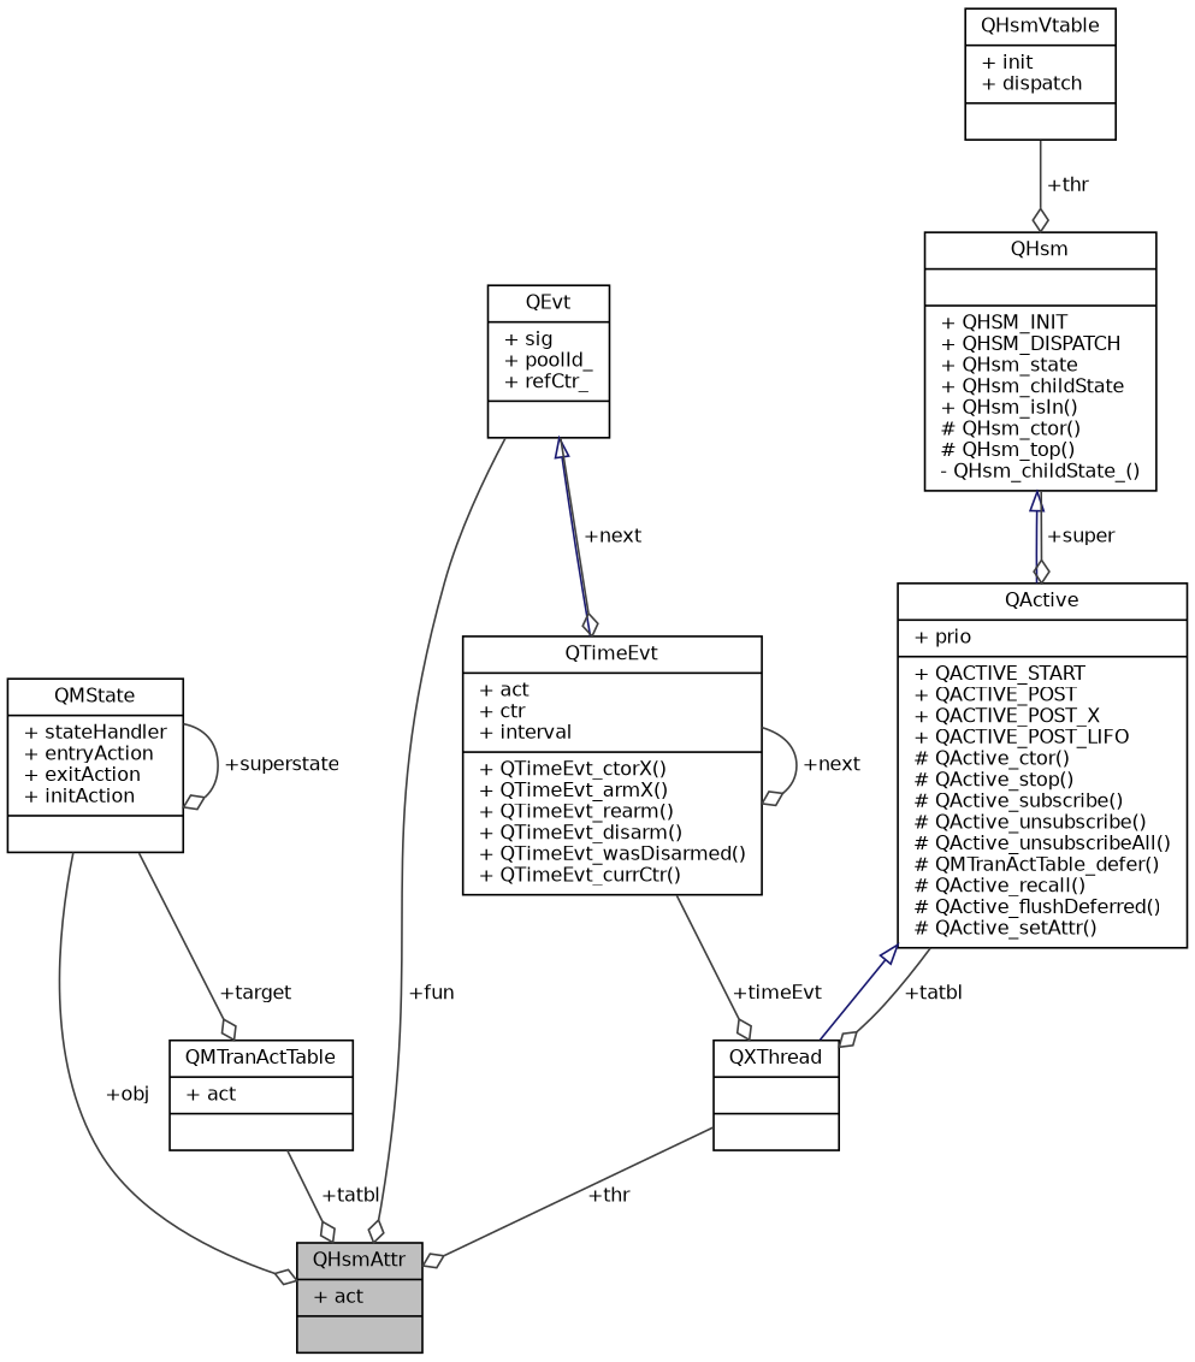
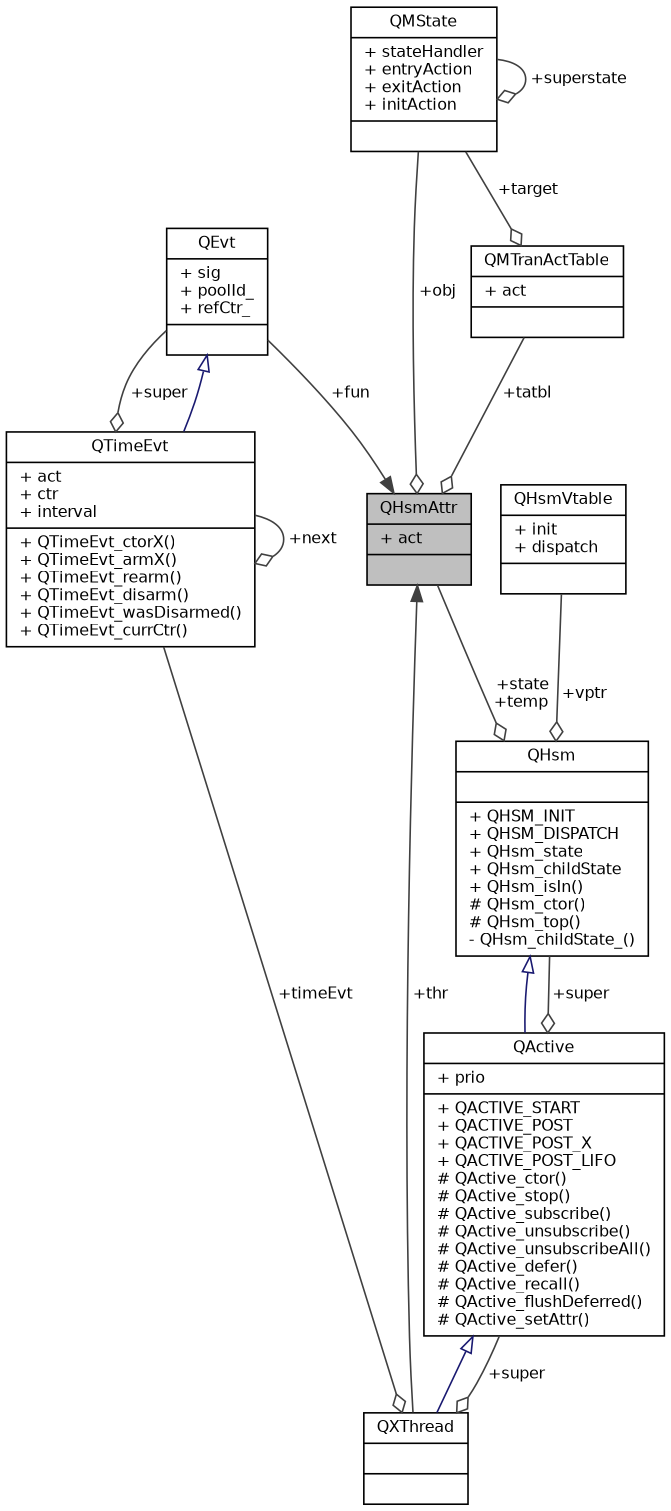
  digraph {
    node [color=black fillcolor=white fontname=Helvetica fontsize=10 shape=record style=filled]
    edge [arrowhead=odiamond color=grey25 fontname=Helvetica fontsize=10 labelfontname=Helvetica labelfontsize=10 style=solid]
    n1 [fillcolor=grey75 fontcolor=black height=0.2 label="{QHsmAttr\n|+ act\l|}" width=0.4]
    n2 [height=0.2 label="{QHsm\n||+ QHSM_INIT\l+ QHSM_DISPATCH\l+ QHsm_state\l+ QHsm_childState\l+ QHsm_isIn()\l# QHsm_ctor()\l# QHsm_top()\l- QHsm_childState_()\l}" width=0.4]
    n3 [height=0.2 label="{QMState\n|+ stateHandler\l+ entryAction\l+ exitAction\l+ initAction\l|}" width=0.4]
    n4 [height=0.2 label="{QMTranActTable\n|+ act\l|}" width=0.4]
    n5 [height=0.2 label="{QEvt\n|+ sig\l+ poolId_\l+ refCtr_\l|}" width=0.4]
    n6 [height=0.2 label="{QTimeEvt\n|+ act\l+ ctr\l+ interval\l|+ QTimeEvt_ctorX()\l+ QTimeEvt_armX()\l+ QTimeEvt_rearm()\l+ QTimeEvt_disarm()\l+ QTimeEvt_wasDisarmed()\l+ QTimeEvt_currCtr()\l}" width=0.4]
    n7 [height=0.2 label="{QXThread\n||}" width=0.4]
-   n8 [height=0.2 label="{QActive\n|+ prio\l|+ QACTIVE_START\l+ QACTIVE_POST\l+ QACTIVE_POST_X\l+ QACTIVE_POST_LIFO\l# QActive_ctor()\l# QActive_stop()\l# QActive_subscribe()\l# QActive_unsubscribe()\l# QActive_unsubscribeAll()\l# QMTranActTable_defer()\l# QActive_recall()\l# QActive_flushDeferred()\l# QActive_setAttr()\l}" width=0.4]
+   n8 [height=0.2 label="{QActive\n|+ prio\l|+ QACTIVE_START\l+ QACTIVE_POST\l+ QACTIVE_POST_X\l+ QACTIVE_POST_LIFO\l# QActive_ctor()\l# QActive_stop()\l# QActive_subscribe()\l# QActive_unsubscribe()\l# QActive_unsubscribeAll()\l# QActive_defer()\l# QActive_recall()\l# QActive_flushDeferred()\l# QActive_setAttr()\l}" width=0.4]
    n9 [height=0.2 label="{QHsmVtable\n|+ init\l+ dispatch\l|}" width=0.4]
+   n1 -> n2 [label=" +state\n+temp"]
    n2 -> n8 [arrowtail=onormal color=midnightblue dir=back arrowhead=""]
    n2 -> n8 [label=" +super"]
    n3 -> n1 [label=" +obj"]
    n3 -> n3 [label=" +superstate"]
    n3 -> n4 [label=" +target"]
    n4 -> n1 [label=" +tatbl"]
-   n5 -> n1 [label=" +fun"]
+   n5 -> n1 [arrowhead=normal label=" +fun"]
    n5 -> n6 [arrowtail=onormal color=midnightblue dir=back arrowhead=""]
-   n5 -> n6 [label=" +next"]
+   n5 -> n6 [label=" +super"]
    n6 -> n6 [label=" +next"]
    n6 -> n7 [label=" +timeEvt"]
-   n7 -> n1 [label=" +thr"]
+   n7 -> n1 [arrowhead=normal label=" +thr"]
    n8 -> n7 [arrowtail=onormal color=midnightblue dir=back arrowhead=""]
-   n8 -> n7 [label=" +tatbl"]
-   n9 -> n2 [label=" +thr"]
+   n8 -> n7 [label=" +super"]
+   n9 -> n2 [label=" +vptr"]
  }
